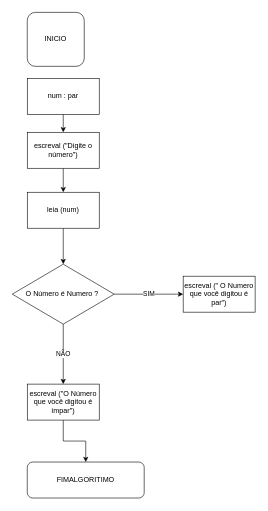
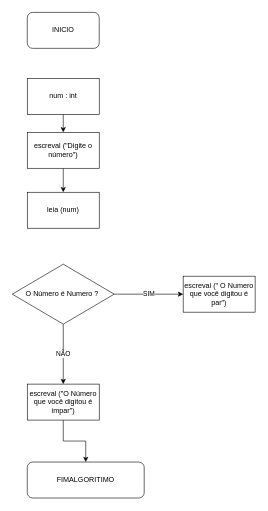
  <mxCell id="0" />
  <mxCell id="1" parent="0" />
- <mxCell id="2" value="INICIO" style="rounded=1;whiteSpace=wrap;html=1;" vertex="1" parent="1"><mxGeometry x="45" y="20" width="95" height="90" as="geometry" /></mxCell>
+ <mxCell id="2" value="INICIO" style="rounded=1;whiteSpace=wrap;html=1;" vertex="1" parent="1"><mxGeometry x="45" y="20" width="120" height="60" as="geometry" /></mxCell>
  <mxCell id="3" style="edgeStyle=orthogonalEdgeStyle;rounded=0;orthogonalLoop=1;jettySize=auto;html=1;exitX=0.5;exitY=1;exitDx=0;exitDy=0;entryX=0.5;entryY=0;entryDx=0;entryDy=0;" edge="1" parent="1" source="4" target="6"><mxGeometry relative="1" as="geometry" /></mxCell>
- <mxCell id="4" value="num : par" style="rounded=0;whiteSpace=wrap;html=1;" vertex="1" parent="1"><mxGeometry x="45" y="130" width="120" height="60" as="geometry" /></mxCell>
+ <mxCell id="4" value="num : int" style="rounded=0;whiteSpace=wrap;html=1;" vertex="1" parent="1"><mxGeometry x="45" y="130" width="120" height="60" as="geometry" /></mxCell>
  <mxCell id="5" style="edgeStyle=orthogonalEdgeStyle;rounded=0;orthogonalLoop=1;jettySize=auto;html=1;entryX=0.5;entryY=0;entryDx=0;entryDy=0;" edge="1" parent="1" source="6" target="8"><mxGeometry relative="1" as="geometry" /></mxCell>
  <mxCell id="6" value="escreval (&quot;Digite o número&quot;)" style="rounded=0;whiteSpace=wrap;html=1;" vertex="1" parent="1"><mxGeometry x="45" y="220" width="120" height="60" as="geometry" /></mxCell>
- <mxCell id="7" style="edgeStyle=orthogonalEdgeStyle;rounded=0;orthogonalLoop=1;jettySize=auto;html=1;exitX=0.5;exitY=1;exitDx=0;exitDy=0;" edge="1" parent="1" source="8" target="11"><mxGeometry relative="1" as="geometry" /></mxCell>
  <mxCell id="8" value="leia (num)" style="rounded=0;whiteSpace=wrap;html=1;" vertex="1" parent="1"><mxGeometry x="45" y="320" width="120" height="60" as="geometry" /></mxCell>
  <mxCell id="9" value="SIM" style="edgeStyle=orthogonalEdgeStyle;rounded=0;orthogonalLoop=1;jettySize=auto;html=1;entryX=0;entryY=0.5;entryDx=0;entryDy=0;" edge="1" parent="1" source="11" target="12"><mxGeometry relative="1" as="geometry" /></mxCell>
  <mxCell id="10" value="NÃO" style="edgeStyle=orthogonalEdgeStyle;rounded=0;orthogonalLoop=1;jettySize=auto;html=1;entryX=0.5;entryY=0;entryDx=0;entryDy=0;" edge="1" parent="1" source="11" target="14"><mxGeometry relative="1" as="geometry" /></mxCell>
  <mxCell id="11" value="O Número é Numero ?&amp;nbsp;" style="rhombus;whiteSpace=wrap;html=1;" vertex="1" parent="1"><mxGeometry x="20" y="440" width="170" height="100" as="geometry" /></mxCell>
  <mxCell id="12" value="escreval (&quot; O Numero que você digitou é par&quot;)" style="rounded=0;whiteSpace=wrap;html=1;" vertex="1" parent="1"><mxGeometry x="305" y="460" width="120" height="60" as="geometry" /></mxCell>
  <mxCell id="13" style="edgeStyle=orthogonalEdgeStyle;rounded=0;orthogonalLoop=1;jettySize=auto;html=1;entryX=0.5;entryY=0;entryDx=0;entryDy=0;" edge="1" parent="1" source="14" target="15"><mxGeometry relative="1" as="geometry" /></mxCell>
  <mxCell id="14" value="escreval (&quot;O Número que você digitou é ímpar&quot;)" style="rounded=0;whiteSpace=wrap;html=1;" vertex="1" parent="1"><mxGeometry x="45" y="640" width="120" height="60" as="geometry" /></mxCell>
  <mxCell id="15" value="FIMALGORITIMO" style="rounded=1;whiteSpace=wrap;html=1;" vertex="1" parent="1"><mxGeometry x="45" y="770" width="195" height="60" as="geometry" /></mxCell>
